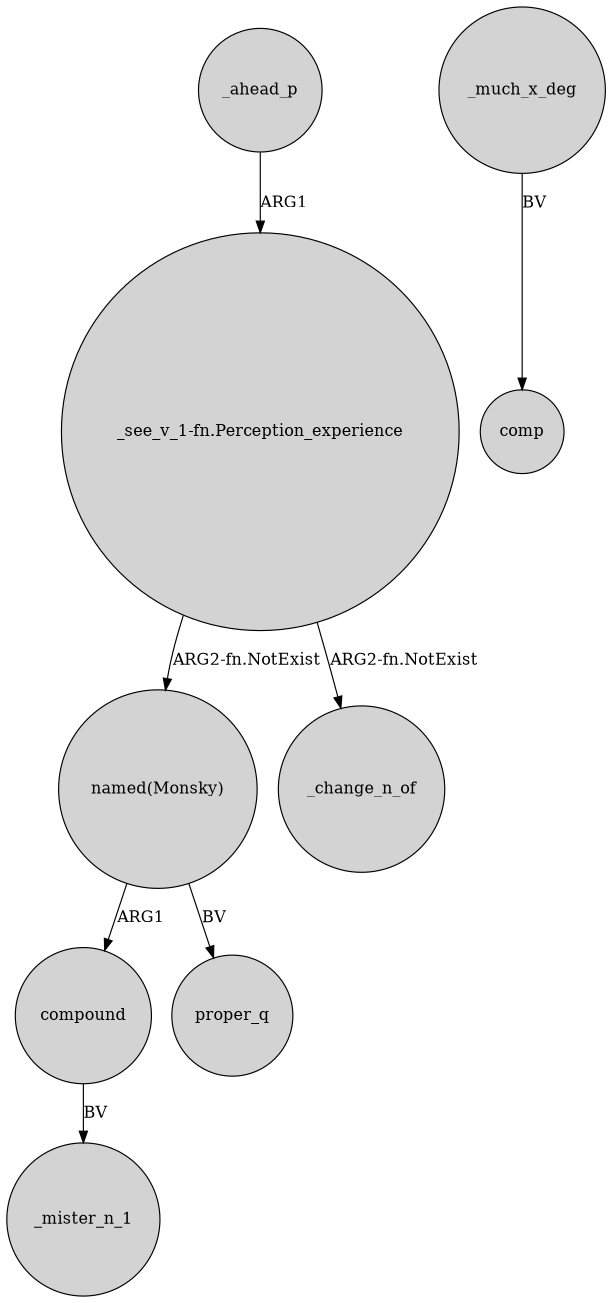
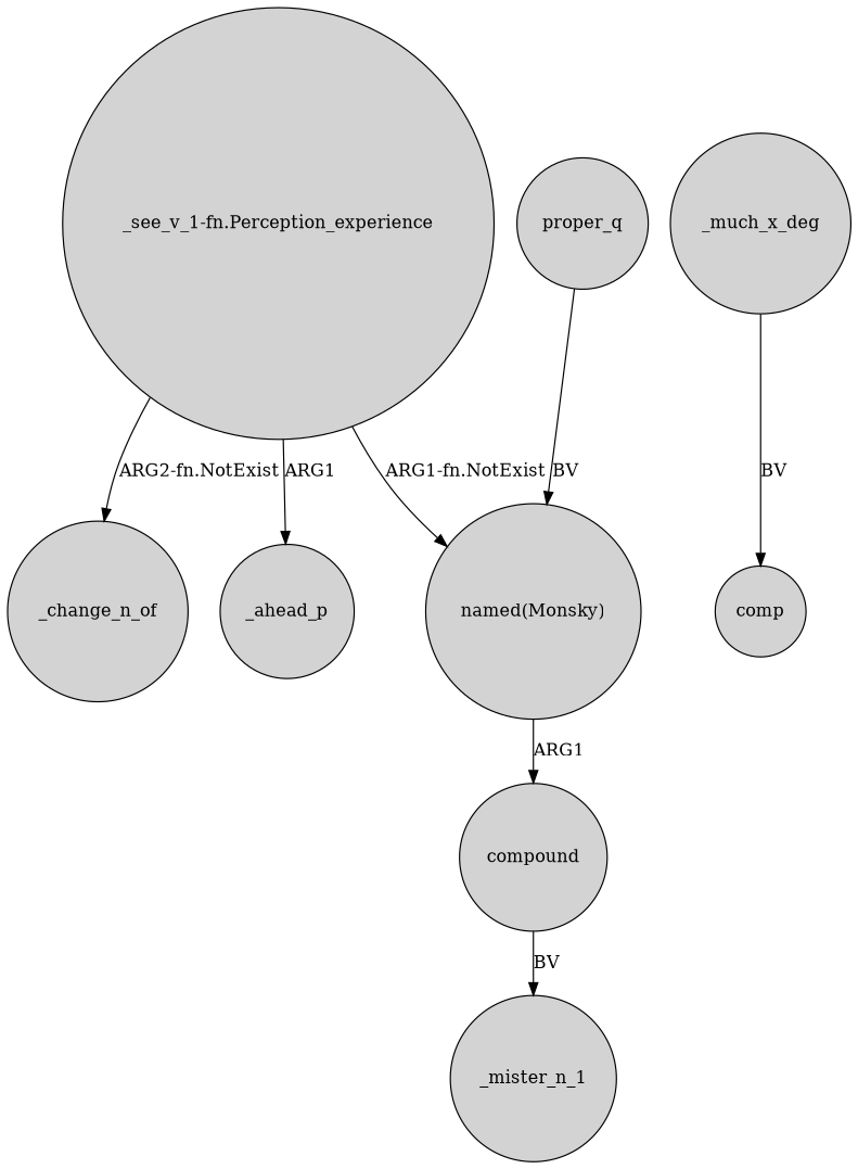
  digraph {
    node [shape=circle style=filled]
    compound
    _mister_n_1
    "named(Monsky)"
    "_see_v_1-fn.Perception_experience"
    _change_n_of
    proper_q
    _much_x_deg
    comp
    _ahead_p
    compound -> _mister_n_1 [label=BV]
    "named(Monsky)" -> compound [label=ARG1]
-   "_see_v_1-fn.Perception_experience" -> "named(Monsky)" [label="ARG2-fn.NotExist"]
+   "_see_v_1-fn.Perception_experience" -> "named(Monsky)" [label="ARG1-fn.NotExist"]
    "_see_v_1-fn.Perception_experience" -> _change_n_of [label="ARG2-fn.NotExist"]
-   "named(Monsky)" -> proper_q [label=BV]
+   proper_q -> "named(Monsky)" [label=BV]
    _much_x_deg -> comp [label=BV]
-   _ahead_p -> "_see_v_1-fn.Perception_experience" [label=ARG1]
+   "_see_v_1-fn.Perception_experience" -> _ahead_p [label=ARG1]
  }
